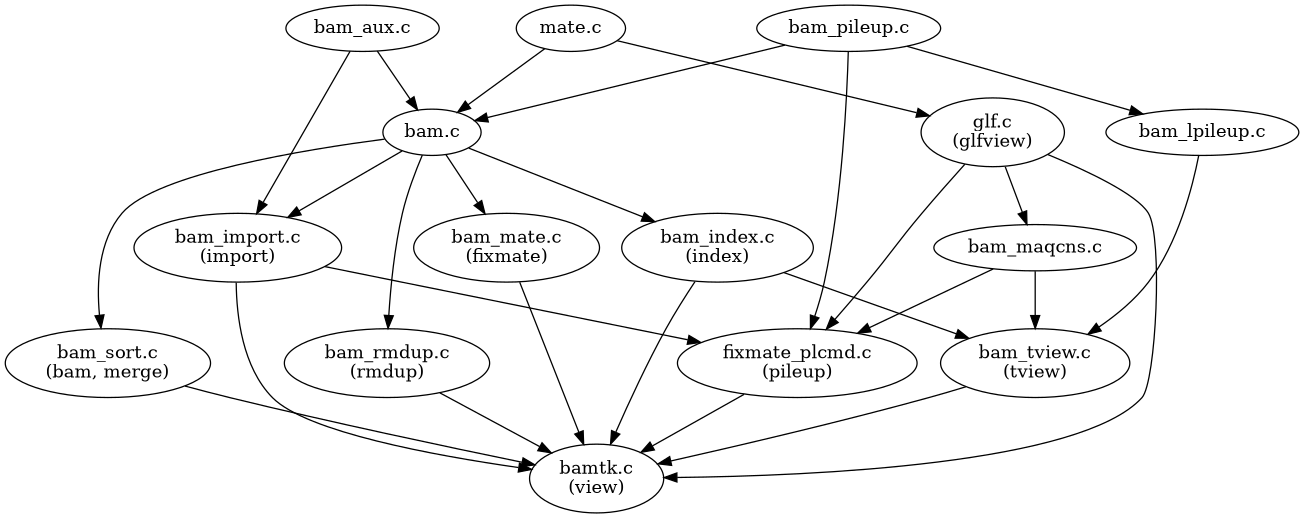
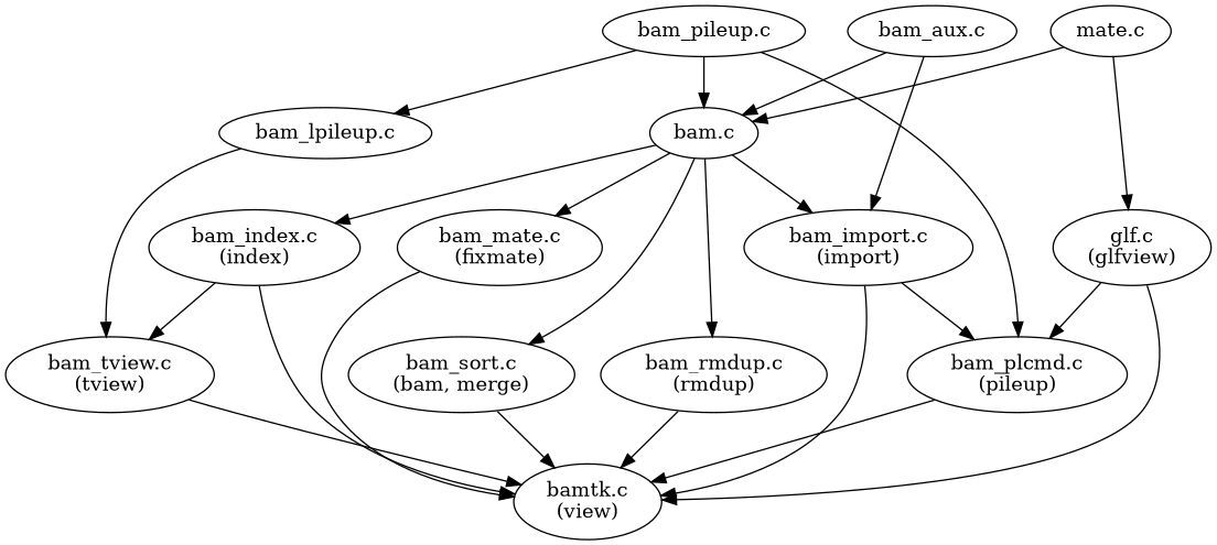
  digraph {
-   n1 [label="fixmate_plcmd.c\n(pileup)"]
+   n1 [label="bam_plcmd.c\n(pileup)"]
    "bamtk.c\n(view)"
    n3 [label="bam_tview.c\n(tview)"]
    n4 [label="bam_import.c\n(import)"]
    n5 [label="bam_sort.c\n(bam, merge)"]
    n6 [label="bam_index.c\n(index)"]
    n7 [label="glf.c\n(glfview)"]
-   "bam_maqcns.c"
    n9 [label="bam_rmdup.c\n(rmdup)"]
    n10 [label="bam_mate.c\n(fixmate)"]
    "bam_aux.c"
    "bam.c"
    "bam_pileup.c"
    "bam_lpileup.c"
    n15 [label="mate.c"]
    n1 -> "bamtk.c\n(view)"
    n3 -> "bamtk.c\n(view)"
    n4 -> n1
    n4 -> "bamtk.c\n(view)"
    n5 -> "bamtk.c\n(view)"
    n6 -> "bamtk.c\n(view)"
    n6 -> n3
    n7 -> n1
    n7 -> "bamtk.c\n(view)"
-   n7 -> "bam_maqcns.c"
-   "bam_maqcns.c" -> n1
-   "bam_maqcns.c" -> n3
    n9 -> "bamtk.c\n(view)"
    n10 -> "bamtk.c\n(view)"
    "bam_aux.c" -> n4
    "bam_aux.c" -> "bam.c"
    "bam.c" -> n4
    "bam.c" -> n5
    "bam.c" -> n6
    "bam.c" -> n9
    "bam.c" -> n10
    "bam_pileup.c" -> n1
    "bam_pileup.c" -> "bam.c"
    "bam_pileup.c" -> "bam_lpileup.c"
    "bam_lpileup.c" -> n3
    n15 -> n7
    n15 -> "bam.c"
  }
